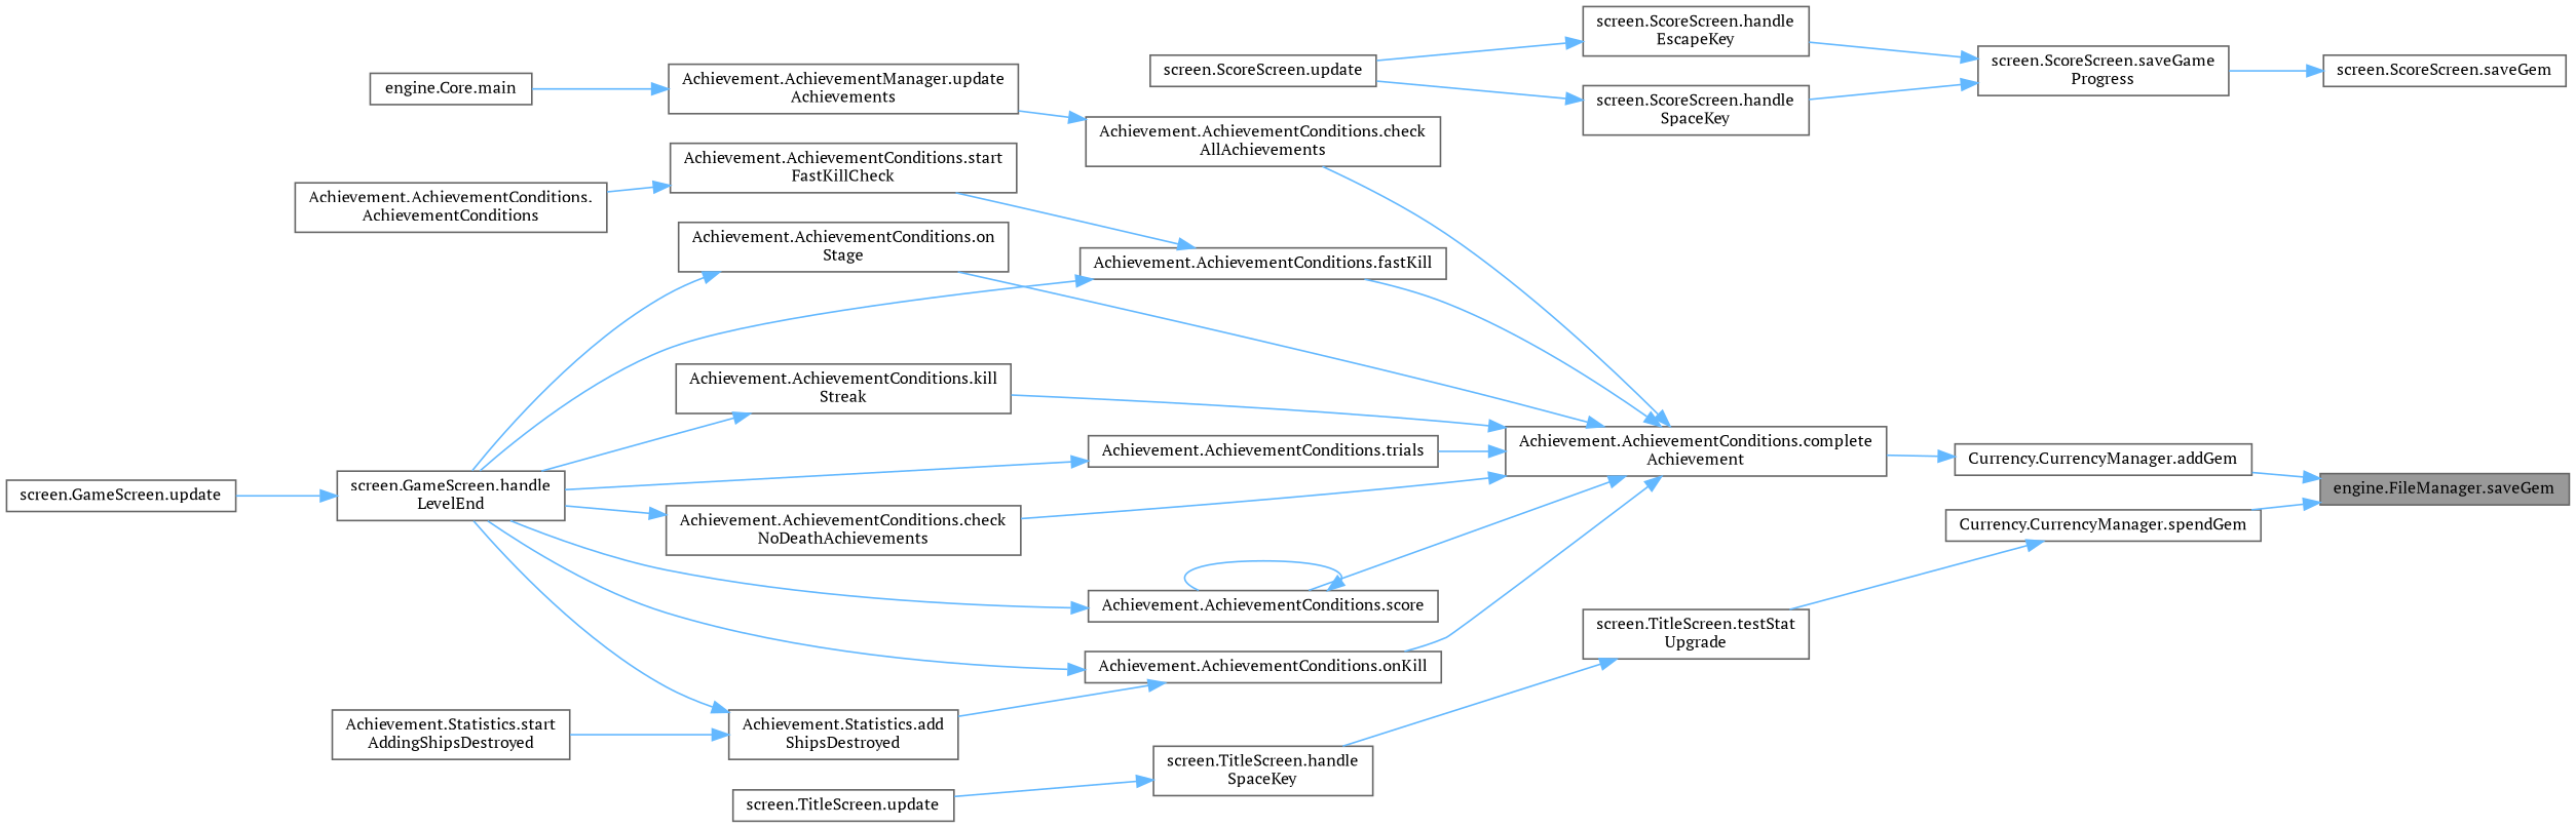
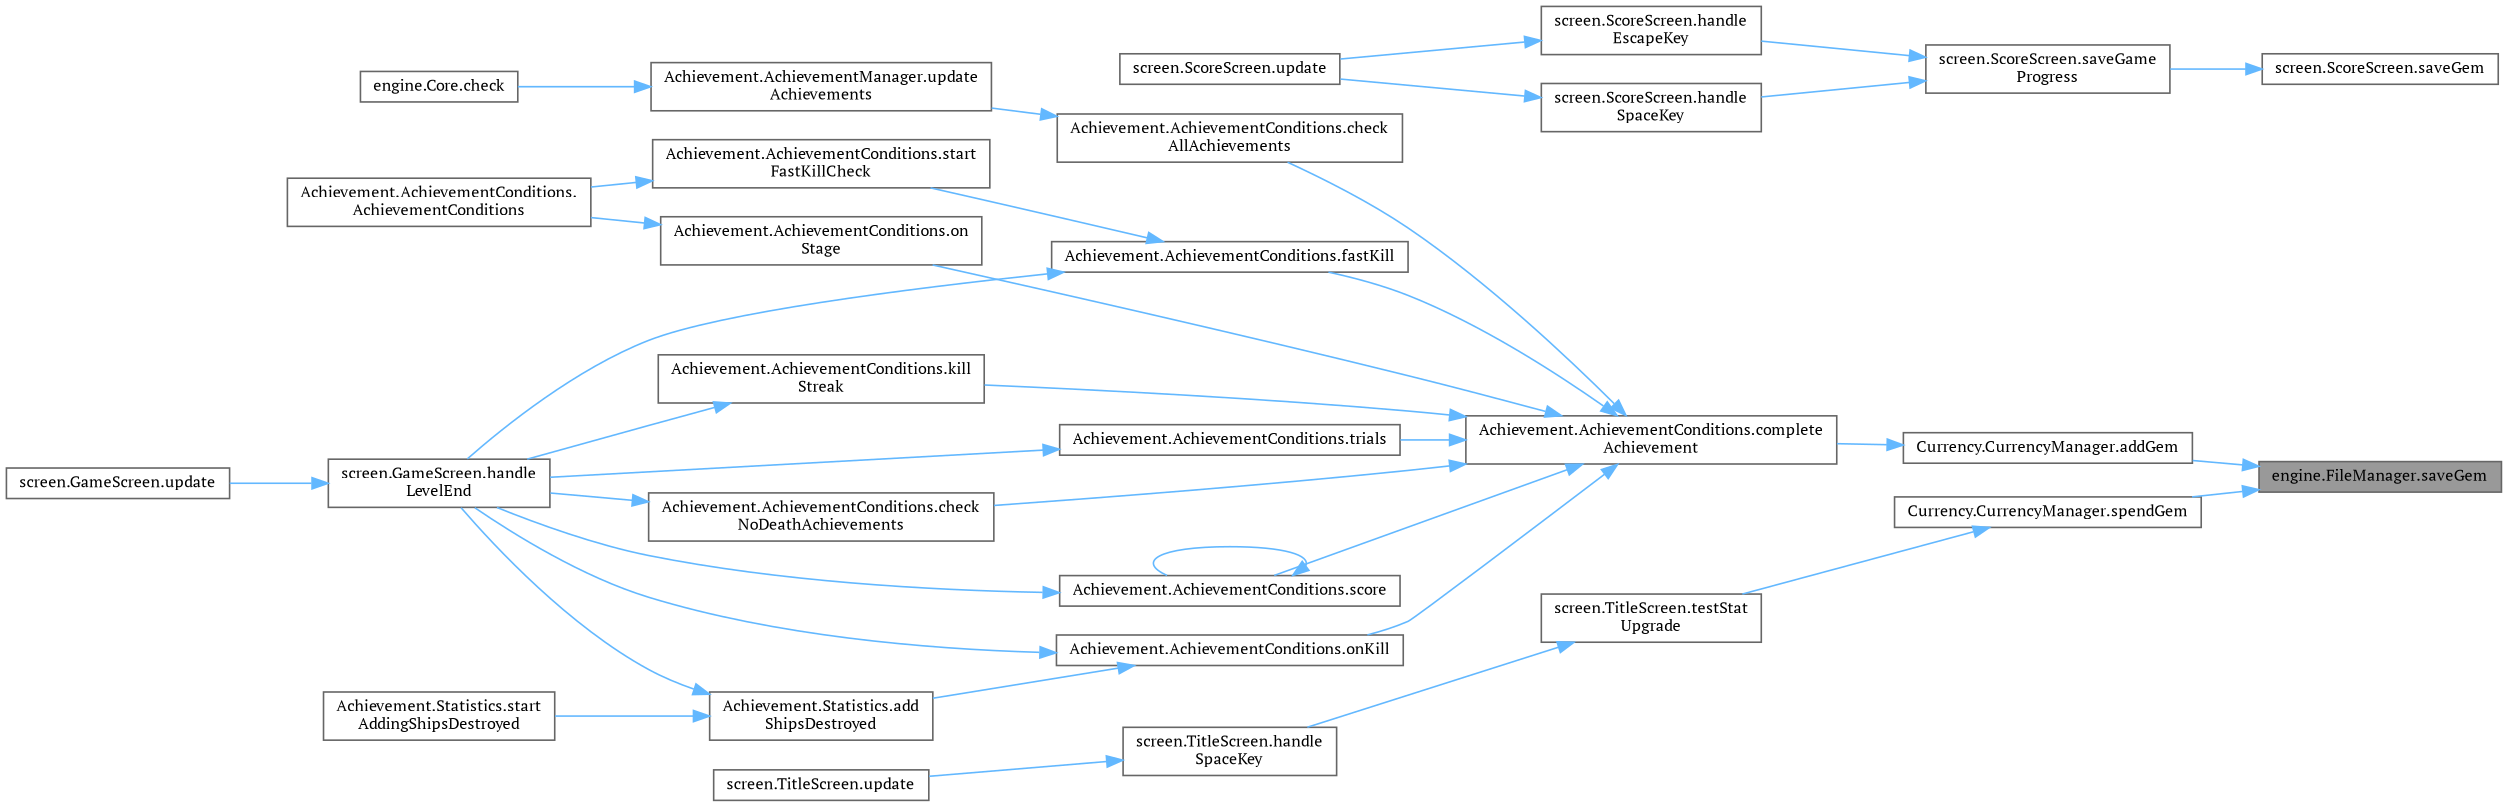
  digraph {
    fontname="PT Serif"
    rankdir=RL
    node [color=grey40 fillcolor=white fontname="PT Serif" fontsize=10 shape=box style=filled]
    edge [color=steelblue1 dir=back fontname="PT Serif" fontsize=10 labelfontname=Helvetica labelfontsize=10 style=solid]
    n1 [color=gray40 fillcolor=grey60 fontcolor=black height=0.2 label="engine.FileManager.saveGem" width=0.4]
    n2 [height=0.2 label="Currency.CurrencyManager.addGem" width=0.4]
    n3 [height=0.2 label="Currency.CurrencyManager.spendGem" width=0.4]
    n4 [height=0.2 label="Achievement.AchievementConditions.complete\lAchievement" width=0.4]
    n5 [height=0.2 label="screen.TitleScreen.testStat\lUpgrade" width=0.4]
    n6 [height=0.2 label="Achievement.AchievementConditions.check\lAllAchievements" width=0.4]
    n7 [height=0.2 label="Achievement.AchievementConditions.check\lNoDeathAchievements" width=0.4]
    n8 [height=0.2 label="Achievement.AchievementConditions.fastKill" width=0.4]
    n9 [height=0.2 label="Achievement.AchievementConditions.kill\lStreak" width=0.4]
    n10 [height=0.2 label="Achievement.AchievementConditions.onKill" width=0.4]
    n11 [height=0.2 label="Achievement.AchievementConditions.on\lStage" width=0.4]
    n12 [height=0.2 label="Achievement.AchievementConditions.score" width=0.4]
    n13 [height=0.2 label="Achievement.AchievementConditions.trials" width=0.4]
    n14 [height=0.2 label="screen.ScoreScreen.saveGem" width=0.4]
    n15 [height=0.2 label="screen.ScoreScreen.saveGame\lProgress" width=0.4]
    n16 [height=0.2 label="Achievement.AchievementManager.update\lAchievements" width=0.4]
    n17 [height=0.2 label="screen.GameScreen.handle\lLevelEnd" width=0.4]
    n18 [height=0.2 label="Achievement.AchievementConditions.start\lFastKillCheck" width=0.4]
    n19 [height=0.2 label="Achievement.Statistics.add\lShipsDestroyed" width=0.4]
-   n20 [height=0.2 label="engine.Core.main" width=0.4]
+   n20 [height=0.2 label="engine.Core.check" width=0.4]
    n21 [height=0.2 label="screen.GameScreen.update" width=0.4]
    n22 [height=0.2 label="Achievement.AchievementConditions.\lAchievementConditions" width=0.4]
    n23 [height=0.2 label="Achievement.Statistics.start\lAddingShipsDestroyed" width=0.4]
    n24 [height=0.2 label="screen.ScoreScreen.handle\lEscapeKey" width=0.4]
    n25 [height=0.2 label="screen.ScoreScreen.handle\lSpaceKey" width=0.4]
    n26 [height=0.2 label="screen.ScoreScreen.update" width=0.4]
    n27 [height=0.2 label="screen.TitleScreen.handle\lSpaceKey" width=0.4]
    n28 [height=0.2 label="screen.TitleScreen.update" width=0.4]
    n1 -> n2
    n1 -> n3
    n2 -> n4
    n3 -> n5
    n4 -> n6
    n4 -> n7
    n4 -> n8
    n4 -> n9
    n4 -> n10
    n4 -> n11
    n4 -> n12
    n4 -> n13
    n5 -> n27
    n6 -> n16
    n7 -> n17
    n8 -> n17
    n8 -> n18
    n9 -> n17
    n10 -> n17
    n10 -> n19
-   n11 -> n17
+   n11 -> n22
    n12 -> n12
    n12 -> n17
    n13 -> n17
    n14 -> n15
    n15 -> n24
    n15 -> n25
    n16 -> n20
    n17 -> n21
    n18 -> n22
    n19 -> n17
    n19 -> n23
    n24 -> n26
    n25 -> n26
    n27 -> n28
  }
